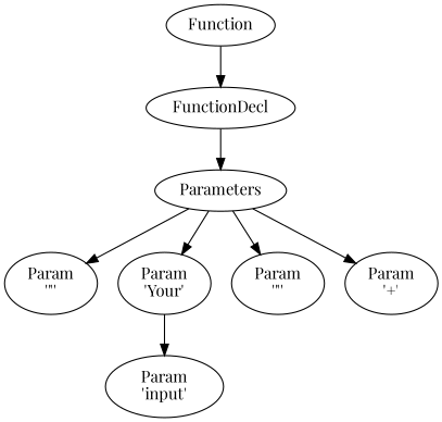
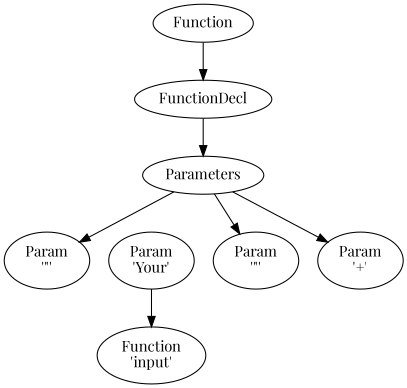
  digraph {
    fontname="Playfair Display"
    node [fontname="Playfair Display" shape=ellipse]
    edge [fontname="Playfair Display"]
    n1 [label=Function]
    n2 [label=FunctionDecl]
    n3 [label=Parameters]
    n4 [label="Param\n'\"'"]
    n5 [label="Param\n'Your'"]
    n6 [label="Param\n'\"'"]
    n7 [label="Param\n'+'"]
-   n8 [label="Param\n'input'"]
+   n8 [label="Function\n'input'"]
    n1 -> n2
    n2 -> n3
    n3 -> n4
-   n3 -> n5
    n3 -> n6
    n3 -> n7
    n5 -> n8
  }
